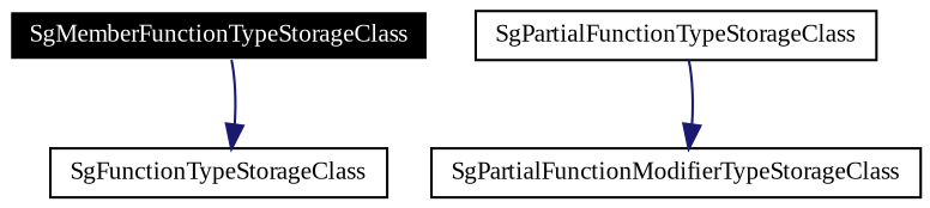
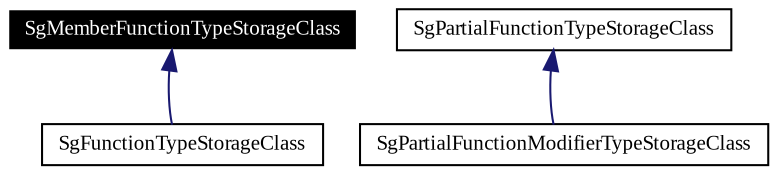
  digraph {
    fontname="Liberation Serif"
    node [color=black fontname="Liberation Serif" fontsize=10 shape=record]
    edge [color=midnightblue dir=back fontname="Liberation Serif" fontsize=10 labelfontname=Helvetica labelfontsize=10 style=solid]
    n1 [color=white fillcolor=black fontcolor=white height=0.2 label=SgMemberFunctionTypeStorageClass style=filled width=0.4]
    n2 [height=0.2 label=SgPartialFunctionTypeStorageClass width=0.4]
    n3 [height=0.2 label=SgPartialFunctionModifierTypeStorageClass width=0.4]
    n4 [height=0.2 label=SgFunctionTypeStorageClass width=0.4]
-   n3 -> n2
-   n4 -> n1
+   n2 -> n3
+   n1 -> n4
  }
